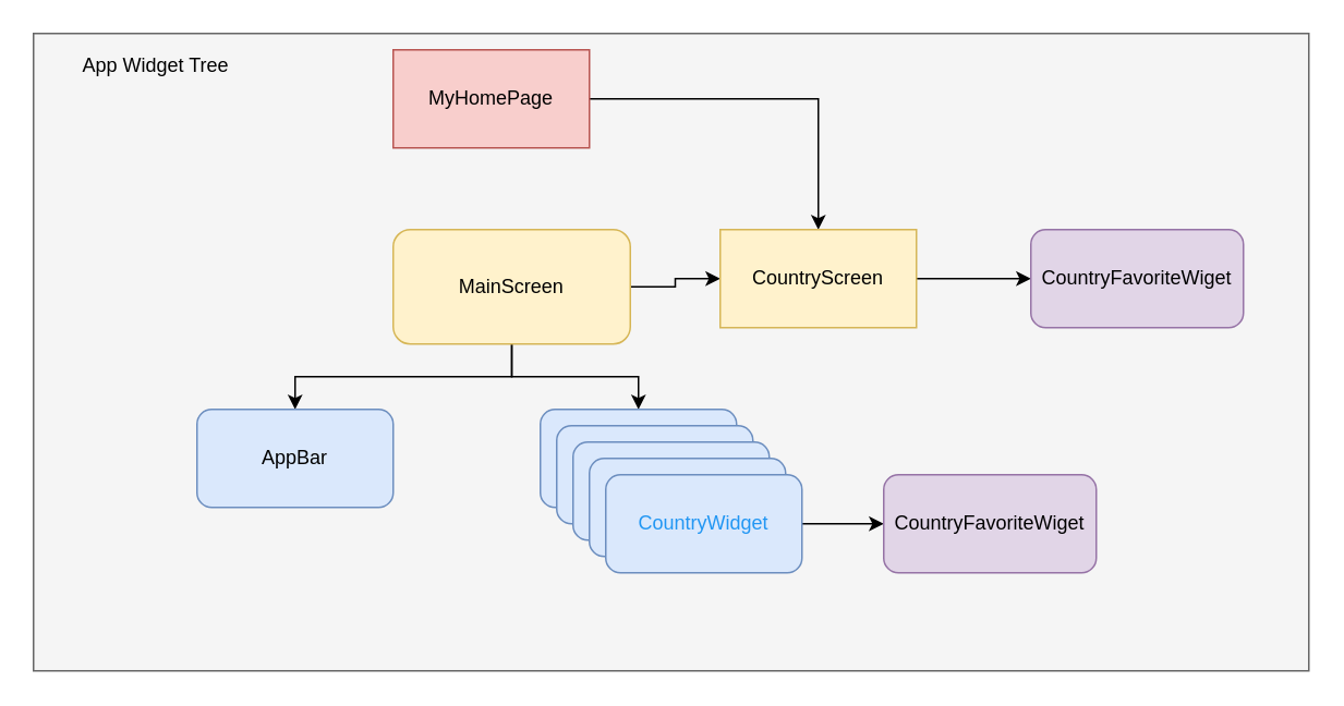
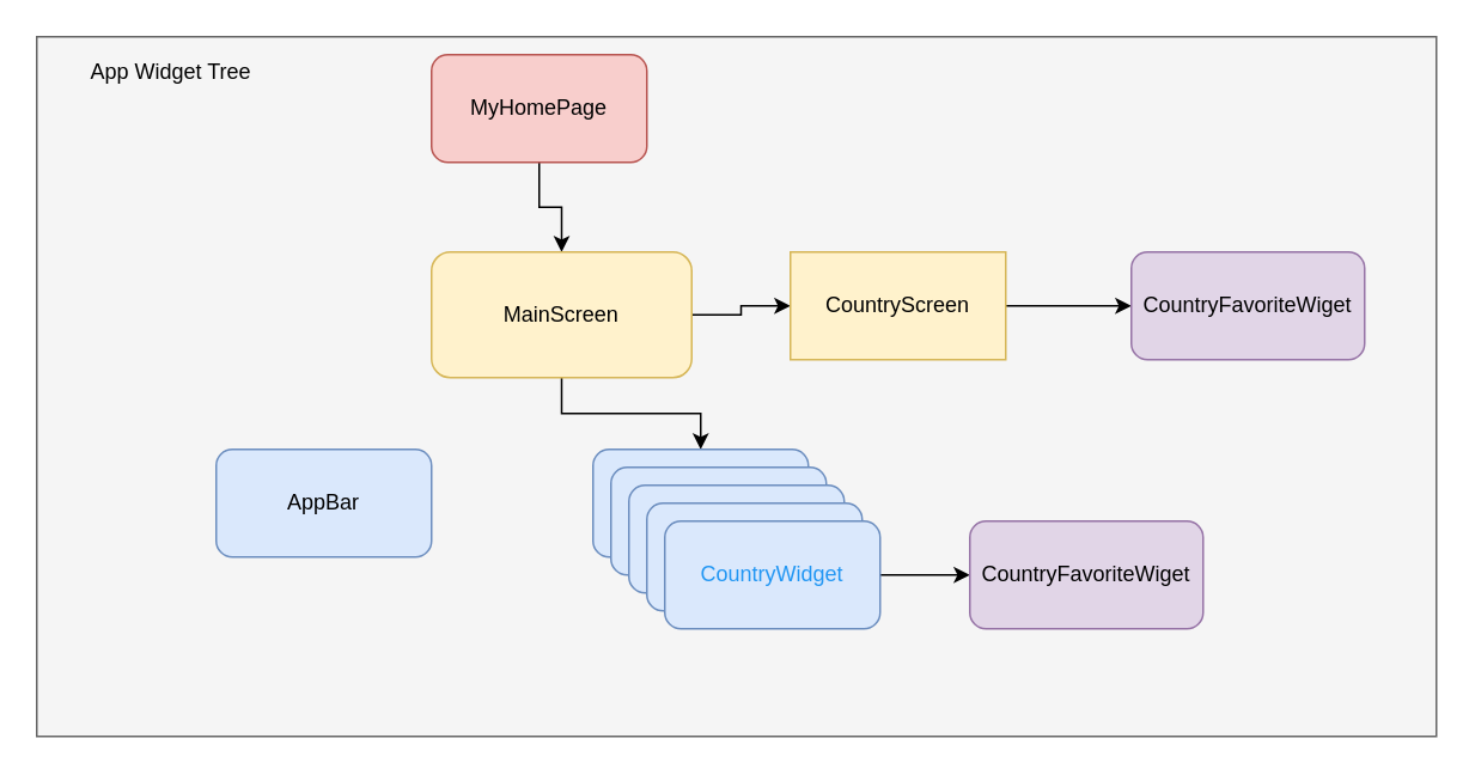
  <mxCell id="0" />
  <mxCell id="1" parent="0" />
  <mxCell id="2" value="" style="rounded=0;whiteSpace=wrap;html=1;fillColor=#f5f5f5;strokeColor=#666666;fontColor=#333333;" vertex="1" parent="1"><mxGeometry x="20" y="20" width="780" height="390" as="geometry" /></mxCell>
- <mxCell id="3" style="edgeStyle=orthogonalEdgeStyle;rounded=0;orthogonalLoop=1;jettySize=auto;html=1;" edge="1" parent="1" source="5" target="10"><mxGeometry relative="1" as="geometry" /></mxCell>
+ <mxCell id="3" style="edgeStyle=orthogonalEdgeStyle;rounded=0;orthogonalLoop=1;jettySize=auto;html=1;" edge="1" parent="1" source="5" target="8"><mxGeometry relative="1" as="geometry" /></mxCell>
  <mxCell id="4" style="edgeStyle=orthogonalEdgeStyle;rounded=0;orthogonalLoop=1;jettySize=auto;html=1;exitX=1;exitY=0.5;exitDx=0;exitDy=0;" edge="1" parent="1" source="8" target="10"><mxGeometry relative="1" as="geometry" /></mxCell>
- <mxCell id="5" value="MyHomePage" style="whiteSpace=wrap;html=1;fillColor=#f8cecc;strokeColor=#b85450;rounded=0;" vertex="1" parent="1"><mxGeometry x="240" y="30" width="120" height="60" as="geometry" /></mxCell>
+ <mxCell id="5" value="MyHomePage" style="rounded=1;whiteSpace=wrap;html=1;fillColor=#f8cecc;strokeColor=#b85450;" vertex="1" parent="1"><mxGeometry x="240" y="30" width="120" height="60" as="geometry" /></mxCell>
  <mxCell id="6" style="edgeStyle=orthogonalEdgeStyle;rounded=0;orthogonalLoop=1;jettySize=auto;html=1;" edge="1" parent="1" source="8" target="12"><mxGeometry relative="1" as="geometry" /></mxCell>
- <mxCell id="7" style="edgeStyle=orthogonalEdgeStyle;rounded=0;orthogonalLoop=1;jettySize=auto;html=1;" edge="1" parent="1" source="8" target="11"><mxGeometry relative="1" as="geometry" /></mxCell>
  <mxCell id="8" value="MainScreen" style="rounded=1;whiteSpace=wrap;html=1;fillColor=#fff2cc;strokeColor=#d6b656;" vertex="1" parent="1"><mxGeometry x="240" y="140" width="145" height="70" as="geometry" /></mxCell>
  <mxCell id="9" style="edgeStyle=orthogonalEdgeStyle;rounded=0;orthogonalLoop=1;jettySize=auto;html=1;" edge="1" parent="1" source="10" target="19"><mxGeometry relative="1" as="geometry" /></mxCell>
  <mxCell id="10" value="CountryScreen" style="whiteSpace=wrap;html=1;fillColor=#fff2cc;strokeColor=#d6b656;rounded=0;" vertex="1" parent="1"><mxGeometry x="440" y="140" width="120" height="60" as="geometry" /></mxCell>
  <mxCell id="11" value="AppBar" style="rounded=1;whiteSpace=wrap;html=1;fillColor=#dae8fc;strokeColor=#6c8ebf;" vertex="1" parent="1"><mxGeometry x="120" y="250" width="120" height="60" as="geometry" /></mxCell>
  <mxCell id="12" value="&lt;font color=&quot;#2196f3&quot;&gt;CountryWidget&lt;/font&gt;" style="rounded=1;whiteSpace=wrap;html=1;fillColor=#dae8fc;strokeColor=#6c8ebf;" vertex="1" parent="1"><mxGeometry x="330" y="250" width="120" height="60" as="geometry" /></mxCell>
  <mxCell id="13" value="&lt;font color=&quot;#2196f3&quot;&gt;CountryWidget&lt;/font&gt;" style="rounded=1;whiteSpace=wrap;html=1;fillColor=#dae8fc;strokeColor=#6c8ebf;" vertex="1" parent="1"><mxGeometry x="340" y="260" width="120" height="60" as="geometry" /></mxCell>
  <mxCell id="14" value="&lt;font color=&quot;#2196f3&quot;&gt;CountryWidget&lt;/font&gt;" style="rounded=1;whiteSpace=wrap;html=1;fillColor=#dae8fc;strokeColor=#6c8ebf;" vertex="1" parent="1"><mxGeometry x="350" y="270" width="120" height="60" as="geometry" /></mxCell>
  <mxCell id="15" value="&lt;font color=&quot;#2196f3&quot;&gt;CountryWidget&lt;/font&gt;" style="rounded=1;whiteSpace=wrap;html=1;fillColor=#dae8fc;strokeColor=#6c8ebf;" vertex="1" parent="1"><mxGeometry x="360" y="280" width="120" height="60" as="geometry" /></mxCell>
  <mxCell id="16" style="edgeStyle=orthogonalEdgeStyle;rounded=0;orthogonalLoop=1;jettySize=auto;html=1;entryX=0;entryY=0.5;entryDx=0;entryDy=0;" edge="1" parent="1" source="17" target="18"><mxGeometry relative="1" as="geometry" /></mxCell>
  <mxCell id="17" value="&lt;font color=&quot;#2196f3&quot;&gt;CountryWidget&lt;/font&gt;" style="rounded=1;whiteSpace=wrap;html=1;fillColor=#dae8fc;strokeColor=#6c8ebf;" vertex="1" parent="1"><mxGeometry x="370" y="290" width="120" height="60" as="geometry" /></mxCell>
  <mxCell id="18" value="&lt;span&gt;CountryFavoriteWiget&lt;/span&gt;" style="rounded=1;whiteSpace=wrap;html=1;fillColor=#e1d5e7;strokeColor=#9673a6;" vertex="1" parent="1"><mxGeometry x="540" y="290" width="130" height="60" as="geometry" /></mxCell>
  <mxCell id="19" value="&lt;span&gt;CountryFavoriteWiget&lt;/span&gt;" style="rounded=1;whiteSpace=wrap;html=1;fillColor=#e1d5e7;strokeColor=#9673a6;" vertex="1" parent="1"><mxGeometry x="630" y="140" width="130" height="60" as="geometry" /></mxCell>
  <mxCell id="20" value="App Widget Tree" style="text;html=1;strokeColor=none;fillColor=none;align=center;verticalAlign=middle;whiteSpace=wrap;rounded=0;" vertex="1" parent="1"><mxGeometry x="35" y="30" width="120" height="20" as="geometry" /></mxCell>
